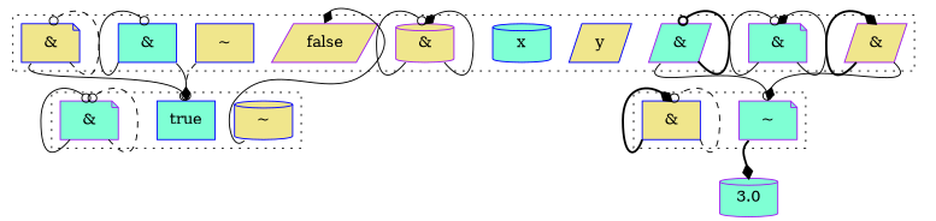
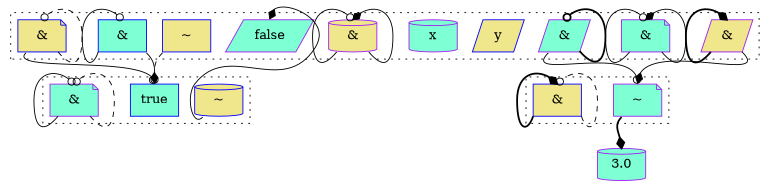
  digraph {
    clusterrank=local
    compound=true
    node [color=purple fillcolor=khaki shape=parallelogram style=filled]
    edge [arrowhead=odot headport=n style=solid tailport=sw]
-   n1 [label=false]
+   n1 [fillcolor=aquamarine label=false]
    n2 [fillcolor=aquamarine label="&" shape=note]
    n3 [color=blue label="~" shape=box]
    n4 [color=blue label=y]
-   n5 [color=blue fillcolor=aquamarine label=x shape=cylinder]
+   n5 [fillcolor=aquamarine label=x shape=cylinder]
    n6 [label="&" shape=cylinder]
    n7 [color=blue fillcolor=aquamarine label="&" shape=box]
    n8 [label="&"]
    n9 [color=blue label="&" shape=note]
    n10 [fillcolor=aquamarine label="&"]
    n11 [color=blue fillcolor=aquamarine label=true shape=box]
    n12 [color=blue label="~" shape=cylinder]
    n13 [fillcolor=aquamarine label="&" shape=note]
    n14 [fillcolor=aquamarine label="~" shape=note]
    n15 [color=blue label="&" shape=box]
    3.0 [fillcolor=aquamarine shape=cylinder]
    subgraph cluster_1 {
      style=dotted
      n1
      n2
      n3
      n4
      n5
      n6
      n7
      n8
      n9
      n10
    }
    subgraph cluster_2 {
      style=dotted
      n11
      n12
      n13
    }
    subgraph cluster_3 {
      style=dotted
      n14
      n15
    }
    n2 -> n2
    n2 -> n2 [arrowhead=diamond tailport=se]
    n3 -> n11 [arrowhead=diamond style=dashed]
    n6 -> n6
    n6 -> n6 [arrowhead=diamond tailport=se]
    n7 -> n7
    n7 -> n11 [tailport=se]
    n8 -> n8 [arrowhead=diamond style=bold]
    n8 -> n14 [arrowhead=diamond tailport=se]
    n9 -> n9 [style=dashed tailport=se]
    n9 -> n11
    n10 -> n10 [style=bold tailport=se]
    n10 -> n14
    n12 -> n1 [arrowhead=diamond]
    n13 -> n13
    n13 -> n13 [style=dashed tailport=se]
    n14 -> 3.0 [arrowhead=diamond style=bold]
    n15 -> n15 [arrowhead=diamond style=bold]
    n15 -> n15 [style=dashed tailport=se]
  }
